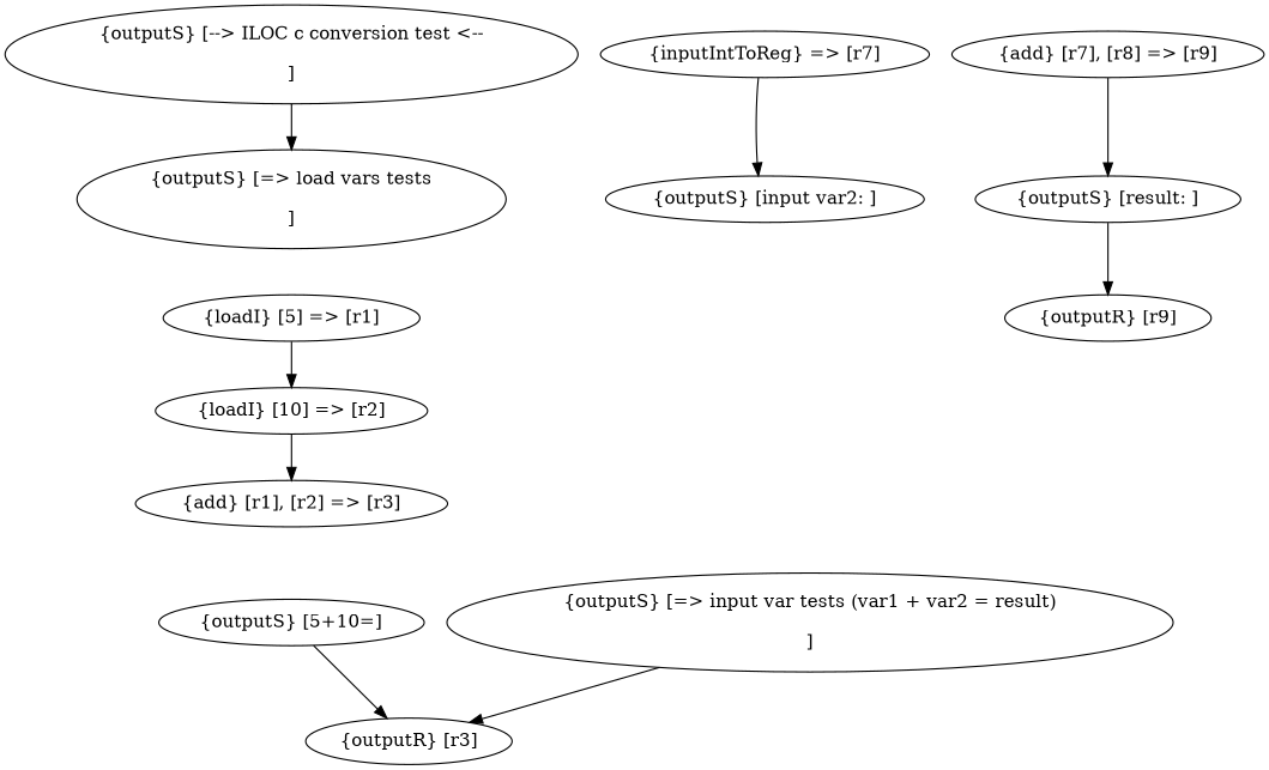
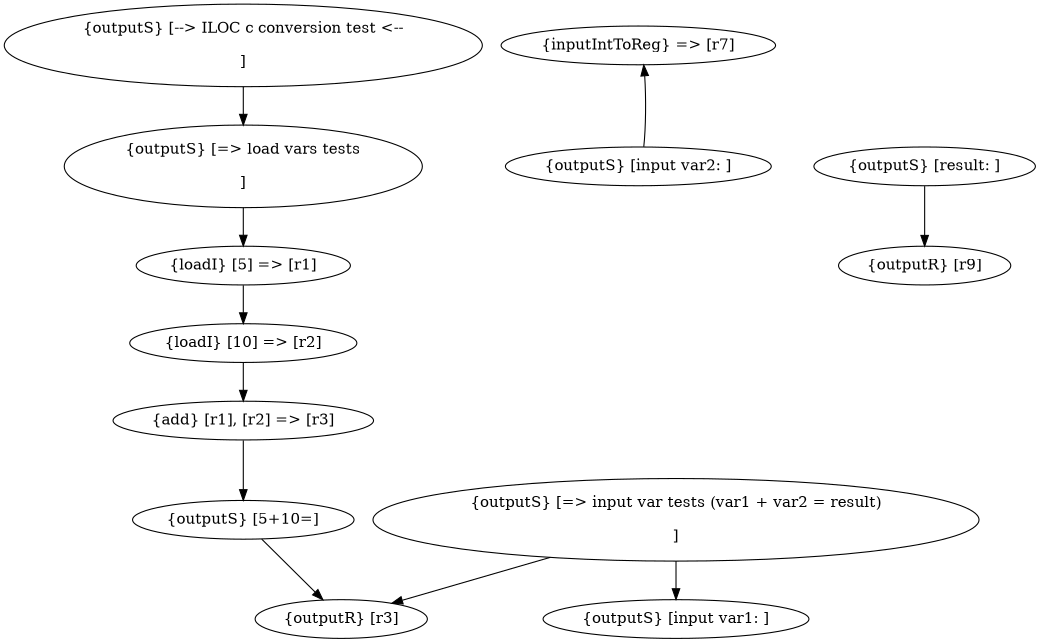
  digraph {
    fontname="DejaVu Serif"
    node [fontname="DejaVu Serif"]
    edge [fontname="DejaVu Serif"]
    n1 [label="\{outputS\} \[--\> ILOC c conversion test \<--\n\n\]"]
    n2 [label="\{outputS\} \[=\> load vars tests\n\n\]"]
    n3 [label="\{loadI\} \[5\] =\> \[r1\]"]
    n4 [label="\{loadI\} \[10\] =\> \[r2\]"]
    n5 [label="\{add\} \[r1\], \[r2\] =\> \[r3\]"]
    n6 [label="\{outputS\} \[5+10=\]"]
    n7 [label="\{outputR\} \[r3\]"]
    n8 [label="\{outputS\} \[=\> input var tests (var1 + var2 = result)\n\n\]"]
+   n9 [label="\{outputS\} \[input var1: \]"]
    n10 [label="\{inputIntToReg\} =\> \[r7\]"]
    n11 [label="\{outputS\} \[input var2: \]"]
-   n12 [label="\{add\} \[r7\], \[r8\] =\> \[r9\]"]
    n13 [label="\{outputS\} \[result: \]"]
    n14 [label="\{outputR\} \[r9\]"]
    n1 -> n2
+   n2 -> n3
    n3 -> n4
    n4 -> n5
+   n5 -> n6
    n6 -> n7
    n8 -> n7
-   n10 -> n11
-   n12 -> n13
+   n8 -> n9
+   n11 -> n10
    n13 -> n14
  }
